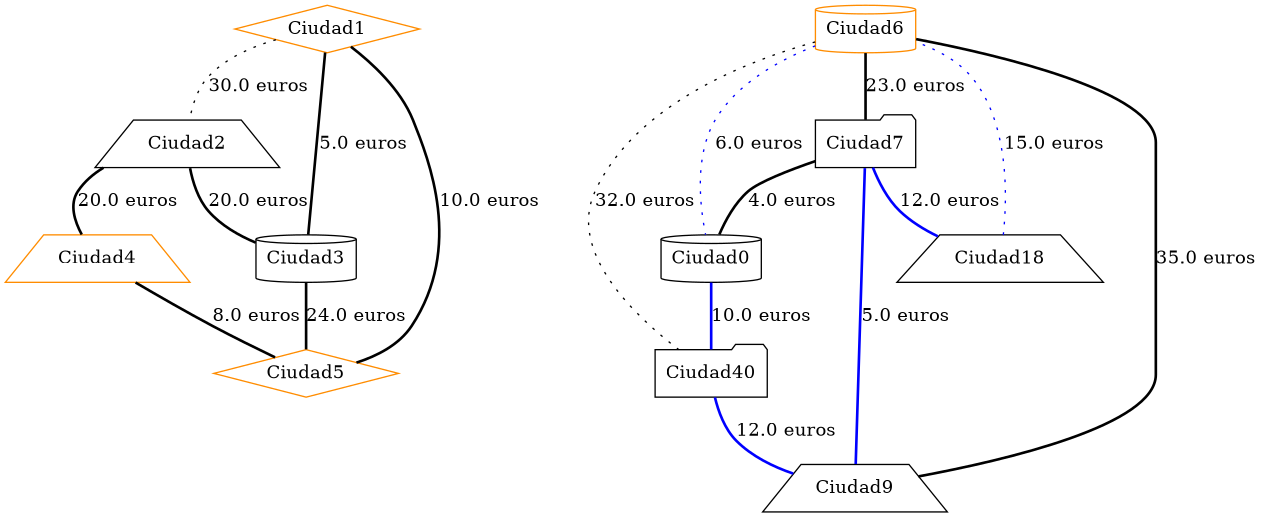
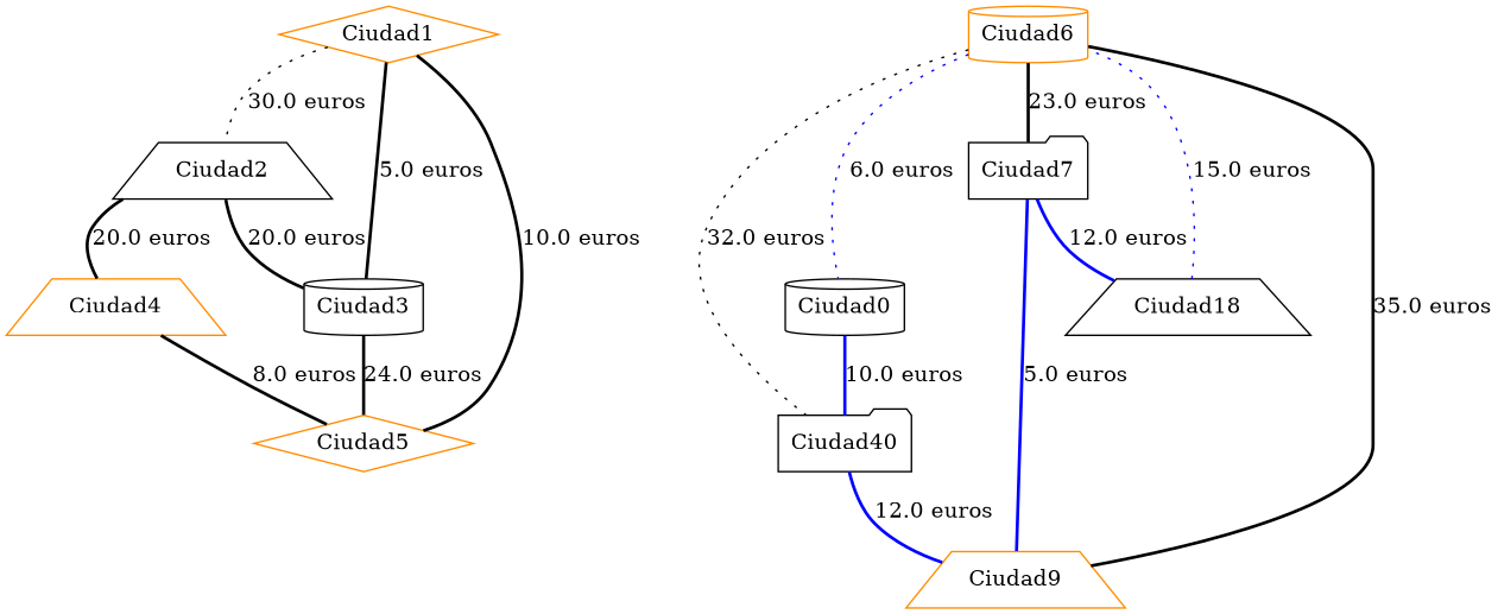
  strict graph {
    node [color=black shape=trapezium]
    edge [style=bold]
    n1 [color=darkorange label=Ciudad1 shape=diamond]
    n2 [label=Ciudad2]
    n3 [label=Ciudad3 shape=cylinder]
    n4 [color=darkorange label=Ciudad4]
    n5 [color=darkorange label=Ciudad5 shape=diamond]
    n6 [color=darkorange label=Ciudad6 shape=cylinder]
    n7 [label=Ciudad7 shape=folder]
    n8 [label=Ciudad0 shape=cylinder]
    n9 [label=Ciudad40 shape=folder]
-   n10 [label=Ciudad9]
+   n10 [color=darkorange label=Ciudad9]
    n11 [label=Ciudad18]
    n1 -- n2 [label="30.0 euros" style=dotted]
    n1 -- n3 [label="5.0 euros"]
    n2 -- n3 [label="20.0 euros"]
    n2 -- n4 [label="20.0 euros"]
    n3 -- n5 [label="24.0 euros"]
    n4 -- n5 [label="8.0 euros"]
    n5 -- n1 [label="10.0 euros"]
    n6 -- n7 [label="23.0 euros"]
    n6 -- n8 [color=blue label="6.0 euros" style=dotted]
    n6 -- n9 [label="32.0 euros" style=dotted]
-   n7 -- n8 [label="4.0 euros"]
    n7 -- n10 [color=blue label="5.0 euros"]
    n7 -- n11 [color=blue label="12.0 euros"]
    n8 -- n9 [color=blue label="10.0 euros"]
    n9 -- n10 [color=blue label="12.0 euros"]
    n10 -- n6 [label="35.0 euros"]
    n11 -- n6 [color=blue label="15.0 euros" style=dotted]
  }
